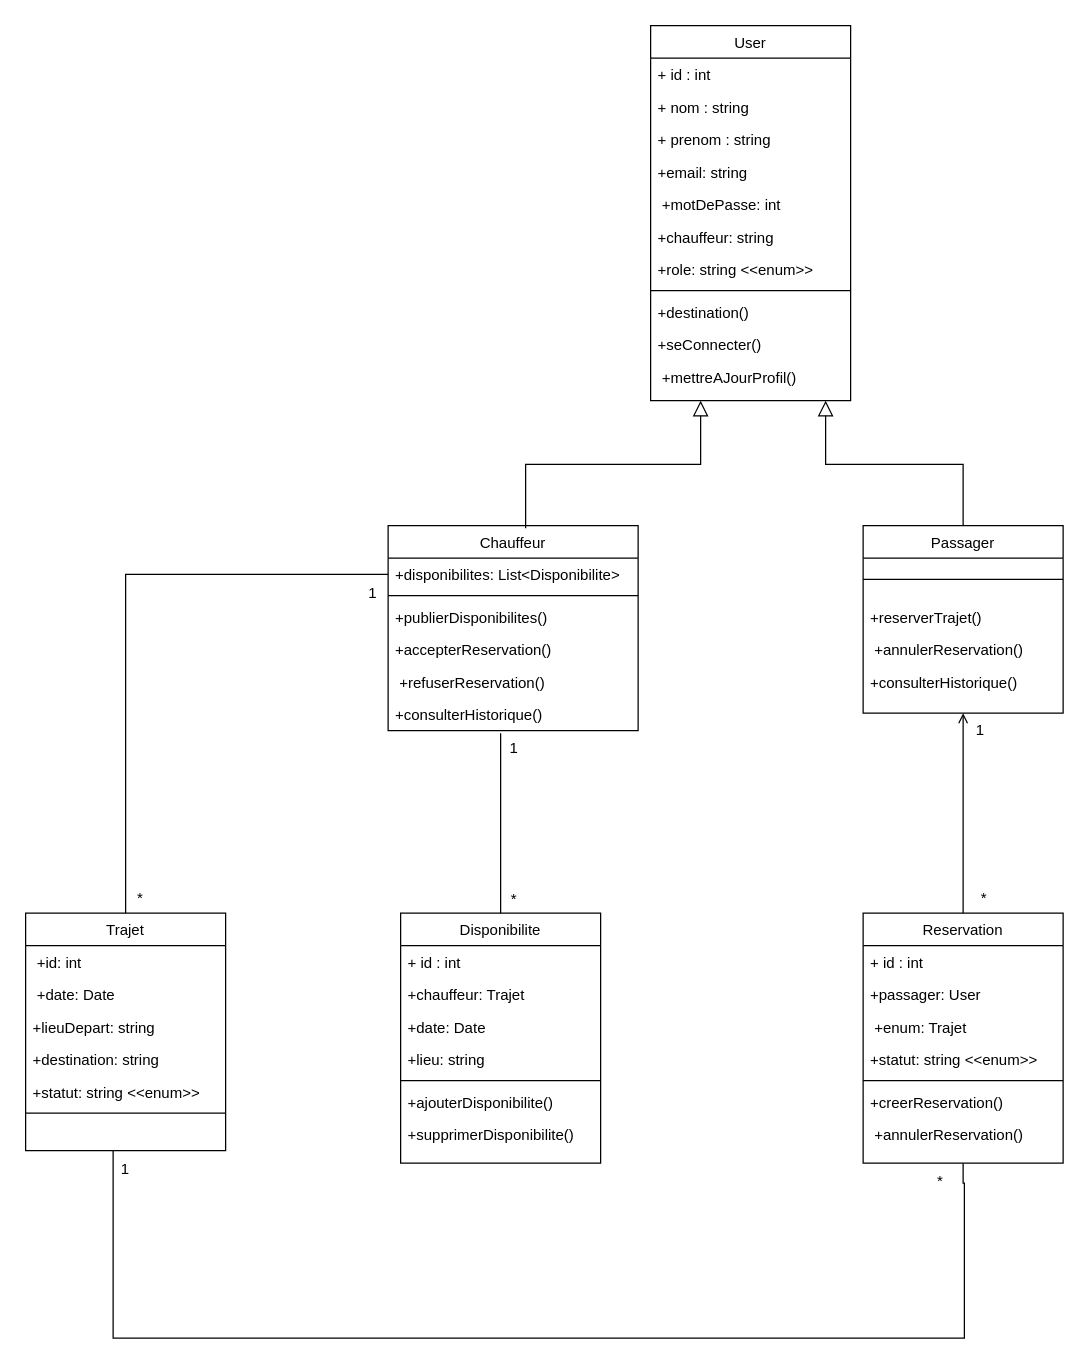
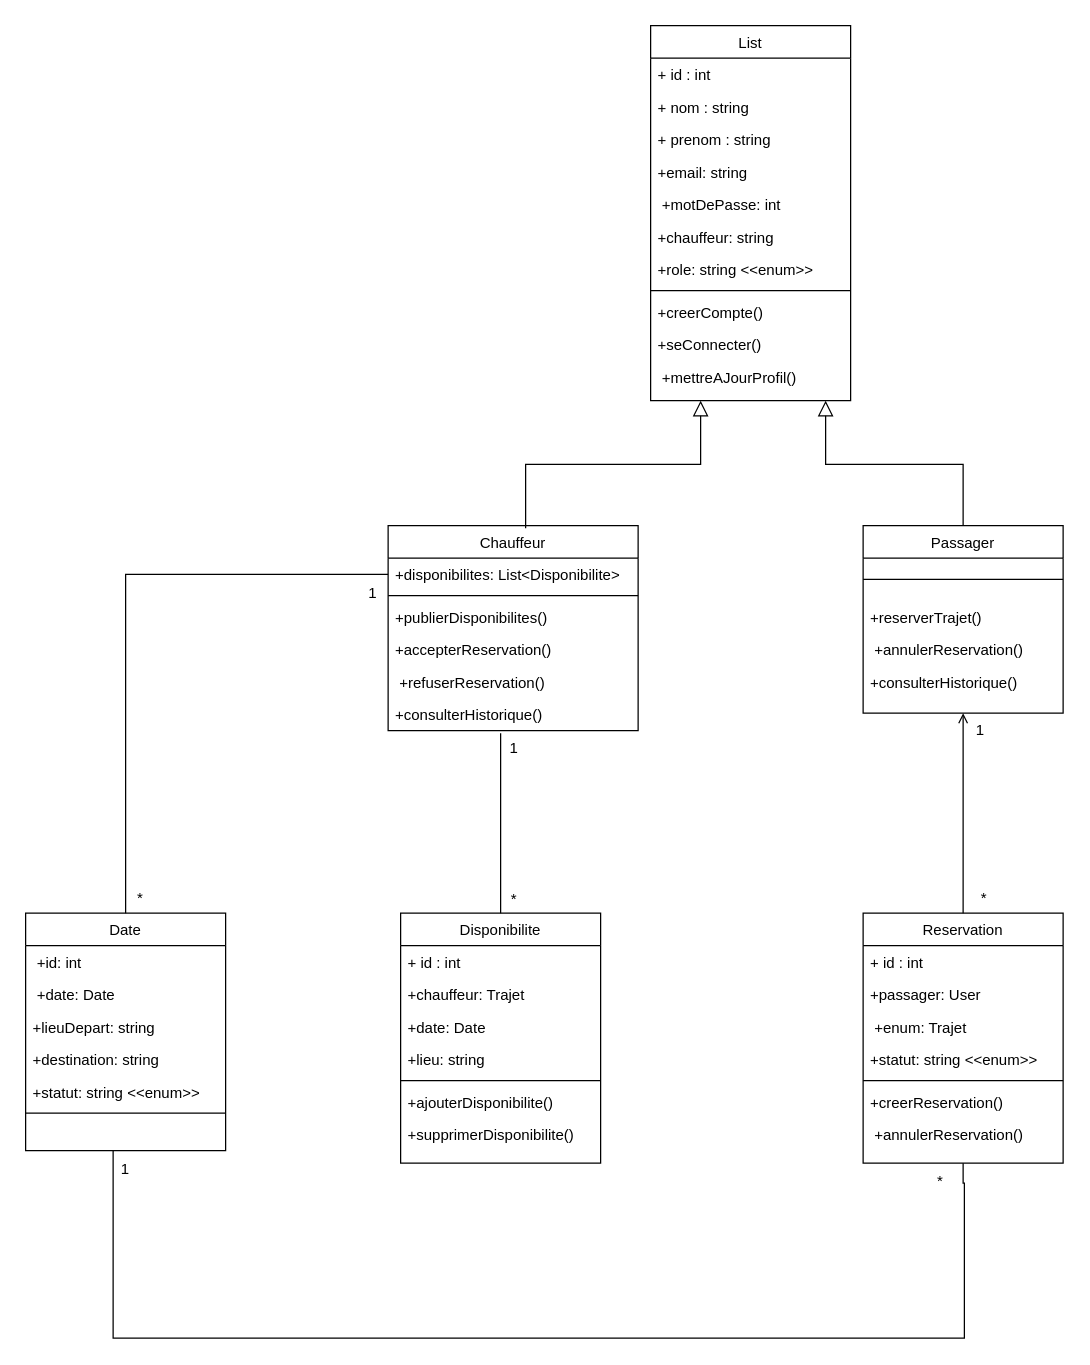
  <mxCell id="0" />
  <mxCell id="1" parent="0" />
  <mxCell id="2" value="" style="endArrow=block;endSize=10;endFill=0;shadow=0;strokeWidth=1;rounded=0;curved=0;edgeStyle=elbowEdgeStyle;elbow=vertical;" parent="1" edge="1"><mxGeometry width="160" relative="1" as="geometry"><mxPoint x="770" y="422" as="sourcePoint" /><mxPoint x="660" y="320" as="targetPoint" /></mxGeometry></mxCell>
- <mxCell id="3" value="User" style="swimlane;fontStyle=0;align=center;verticalAlign=top;childLayout=stackLayout;horizontal=1;startSize=26;horizontalStack=0;resizeParent=1;resizeLast=0;collapsible=1;marginBottom=0;rounded=0;shadow=0;strokeWidth=1;" parent="1" vertex="1"><mxGeometry x="520" y="20" width="160" height="300" as="geometry"><mxRectangle x="550" y="140" width="160" height="26" as="alternateBounds" /></mxGeometry></mxCell>
+ <mxCell id="3" value="List" style="swimlane;fontStyle=0;align=center;verticalAlign=top;childLayout=stackLayout;horizontal=1;startSize=26;horizontalStack=0;resizeParent=1;resizeLast=0;collapsible=1;marginBottom=0;rounded=0;shadow=0;strokeWidth=1;" parent="1" vertex="1"><mxGeometry x="520" y="20" width="160" height="300" as="geometry"><mxRectangle x="550" y="140" width="160" height="26" as="alternateBounds" /></mxGeometry></mxCell>
  <mxCell id="4" value="+ id : int" style="text;align=left;verticalAlign=top;spacingLeft=4;spacingRight=4;overflow=hidden;rotatable=0;points=[[0,0.5],[1,0.5]];portConstraint=eastwest;" parent="3" vertex="1"><mxGeometry y="26" width="160" height="26" as="geometry" /></mxCell>
  <mxCell id="5" value="+ nom : string" style="text;align=left;verticalAlign=top;spacingLeft=4;spacingRight=4;overflow=hidden;rotatable=0;points=[[0,0.5],[1,0.5]];portConstraint=eastwest;rounded=0;shadow=0;html=0;" parent="3" vertex="1"><mxGeometry y="52" width="160" height="26" as="geometry" /></mxCell>
  <mxCell id="6" value="+ prenom : string" style="text;align=left;verticalAlign=top;spacingLeft=4;spacingRight=4;overflow=hidden;rotatable=0;points=[[0,0.5],[1,0.5]];portConstraint=eastwest;rounded=0;shadow=0;html=0;" parent="3" vertex="1"><mxGeometry y="78" width="160" height="26" as="geometry" /></mxCell>
  <mxCell id="7" value="+email: string" style="text;align=left;verticalAlign=top;spacingLeft=4;spacingRight=4;overflow=hidden;rotatable=0;points=[[0,0.5],[1,0.5]];portConstraint=eastwest;rounded=0;shadow=0;html=0;" parent="3" vertex="1"><mxGeometry y="104" width="160" height="26" as="geometry" /></mxCell>
  <mxCell id="8" value=" +motDePasse: int" style="text;align=left;verticalAlign=top;spacingLeft=4;spacingRight=4;overflow=hidden;rotatable=0;points=[[0,0.5],[1,0.5]];portConstraint=eastwest;rounded=0;shadow=0;html=0;" parent="3" vertex="1"><mxGeometry y="130" width="160" height="26" as="geometry" /></mxCell>
  <mxCell id="9" value="+chauffeur: string" style="text;align=left;verticalAlign=top;spacingLeft=4;spacingRight=4;overflow=hidden;rotatable=0;points=[[0,0.5],[1,0.5]];portConstraint=eastwest;rounded=0;shadow=0;html=0;" vertex="1" parent="3"><mxGeometry y="156" width="160" height="26" as="geometry" /></mxCell>
  <mxCell id="10" value="+role: string &lt;&lt;enum&gt;&gt;" style="text;align=left;verticalAlign=top;spacingLeft=4;spacingRight=4;overflow=hidden;rotatable=0;points=[[0,0.5],[1,0.5]];portConstraint=eastwest;rounded=0;shadow=0;html=0;" vertex="1" parent="3"><mxGeometry y="182" width="160" height="26" as="geometry" /></mxCell>
  <mxCell id="11" value="" style="line;html=1;strokeWidth=1;align=left;verticalAlign=middle;spacingTop=-1;spacingLeft=3;spacingRight=3;rotatable=0;labelPosition=right;points=[];portConstraint=eastwest;" parent="3" vertex="1"><mxGeometry y="208" width="160" height="8" as="geometry" /></mxCell>
- <mxCell id="12" value="+destination()" style="text;align=left;verticalAlign=top;spacingLeft=4;spacingRight=4;overflow=hidden;rotatable=0;points=[[0,0.5],[1,0.5]];portConstraint=eastwest;" parent="3" vertex="1"><mxGeometry y="216" width="160" height="26" as="geometry" /></mxCell>
+ <mxCell id="12" value="+creerCompte()" style="text;align=left;verticalAlign=top;spacingLeft=4;spacingRight=4;overflow=hidden;rotatable=0;points=[[0,0.5],[1,0.5]];portConstraint=eastwest;" parent="3" vertex="1"><mxGeometry y="216" width="160" height="26" as="geometry" /></mxCell>
  <mxCell id="13" value="+seConnecter()" style="text;align=left;verticalAlign=top;spacingLeft=4;spacingRight=4;overflow=hidden;rotatable=0;points=[[0,0.5],[1,0.5]];portConstraint=eastwest;" parent="3" vertex="1"><mxGeometry y="242" width="160" height="26" as="geometry" /></mxCell>
  <mxCell id="14" value=" +mettreAJourProfil()" style="text;align=left;verticalAlign=top;spacingLeft=4;spacingRight=4;overflow=hidden;rotatable=0;points=[[0,0.5],[1,0.5]];portConstraint=eastwest;" vertex="1" parent="3"><mxGeometry y="268" width="160" height="26" as="geometry" /></mxCell>
  <mxCell id="15" value="Passager" style="swimlane;fontStyle=0;align=center;verticalAlign=top;childLayout=stackLayout;horizontal=1;startSize=26;horizontalStack=0;resizeParent=1;resizeLast=0;collapsible=1;marginBottom=0;rounded=0;shadow=0;strokeWidth=1;" vertex="1" parent="1"><mxGeometry x="690" y="420" width="160" height="150" as="geometry"><mxRectangle x="550" y="140" width="160" height="26" as="alternateBounds" /></mxGeometry></mxCell>
  <mxCell id="16" value="" style="line;html=1;strokeWidth=1;align=left;verticalAlign=middle;spacingTop=-1;spacingLeft=3;spacingRight=3;rotatable=0;labelPosition=right;points=[];portConstraint=eastwest;" vertex="1" parent="15"><mxGeometry y="26" width="160" height="34" as="geometry" /></mxCell>
  <mxCell id="17" value="+reserverTrajet()" style="text;align=left;verticalAlign=top;spacingLeft=4;spacingRight=4;overflow=hidden;rotatable=0;points=[[0,0.5],[1,0.5]];portConstraint=eastwest;" vertex="1" parent="15"><mxGeometry y="60" width="160" height="26" as="geometry" /></mxCell>
  <mxCell id="18" value=" +annulerReservation()" style="text;align=left;verticalAlign=top;spacingLeft=4;spacingRight=4;overflow=hidden;rotatable=0;points=[[0,0.5],[1,0.5]];portConstraint=eastwest;" vertex="1" parent="15"><mxGeometry y="86" width="160" height="26" as="geometry" /></mxCell>
  <mxCell id="19" value="+consulterHistorique()" style="text;align=left;verticalAlign=top;spacingLeft=4;spacingRight=4;overflow=hidden;rotatable=0;points=[[0,0.5],[1,0.5]];portConstraint=eastwest;" vertex="1" parent="15"><mxGeometry y="112" width="160" height="26" as="geometry" /></mxCell>
  <mxCell id="20" value="Chauffeur" style="swimlane;fontStyle=0;align=center;verticalAlign=top;childLayout=stackLayout;horizontal=1;startSize=26;horizontalStack=0;resizeParent=1;resizeLast=0;collapsible=1;marginBottom=0;rounded=0;shadow=0;strokeWidth=1;" vertex="1" parent="1"><mxGeometry x="310" y="420" width="200" height="164" as="geometry"><mxRectangle x="550" y="140" width="160" height="26" as="alternateBounds" /></mxGeometry></mxCell>
  <mxCell id="21" value="+disponibilites: List&lt;Disponibilite&gt;" style="text;align=left;verticalAlign=top;spacingLeft=4;spacingRight=4;overflow=hidden;rotatable=0;points=[[0,0.5],[1,0.5]];portConstraint=eastwest;" vertex="1" parent="20"><mxGeometry y="26" width="200" height="26" as="geometry" /></mxCell>
  <mxCell id="22" value="" style="line;html=1;strokeWidth=1;align=left;verticalAlign=middle;spacingTop=-1;spacingLeft=3;spacingRight=3;rotatable=0;labelPosition=right;points=[];portConstraint=eastwest;" vertex="1" parent="20"><mxGeometry y="52" width="200" height="8" as="geometry" /></mxCell>
  <mxCell id="23" value="+publierDisponibilites()" style="text;align=left;verticalAlign=top;spacingLeft=4;spacingRight=4;overflow=hidden;rotatable=0;points=[[0,0.5],[1,0.5]];portConstraint=eastwest;" vertex="1" parent="20"><mxGeometry y="60" width="200" height="26" as="geometry" /></mxCell>
  <mxCell id="24" value="+accepterReservation()" style="text;align=left;verticalAlign=top;spacingLeft=4;spacingRight=4;overflow=hidden;rotatable=0;points=[[0,0.5],[1,0.5]];portConstraint=eastwest;" vertex="1" parent="20"><mxGeometry y="86" width="200" height="26" as="geometry" /></mxCell>
  <mxCell id="25" value=" +refuserReservation()" style="text;align=left;verticalAlign=top;spacingLeft=4;spacingRight=4;overflow=hidden;rotatable=0;points=[[0,0.5],[1,0.5]];portConstraint=eastwest;" vertex="1" parent="20"><mxGeometry y="112" width="200" height="26" as="geometry" /></mxCell>
  <mxCell id="26" value="+consulterHistorique()" style="text;align=left;verticalAlign=top;spacingLeft=4;spacingRight=4;overflow=hidden;rotatable=0;points=[[0,0.5],[1,0.5]];portConstraint=eastwest;" vertex="1" parent="20"><mxGeometry y="138" width="200" height="26" as="geometry" /></mxCell>
- <mxCell id="27" value="Trajet" style="swimlane;fontStyle=0;align=center;verticalAlign=top;childLayout=stackLayout;horizontal=1;startSize=26;horizontalStack=0;resizeParent=1;resizeLast=0;collapsible=1;marginBottom=0;rounded=0;shadow=0;strokeWidth=1;" vertex="1" parent="1"><mxGeometry x="20" y="730" width="160" height="190" as="geometry"><mxRectangle x="550" y="140" width="160" height="26" as="alternateBounds" /></mxGeometry></mxCell>
+ <mxCell id="27" value="Date" style="swimlane;fontStyle=0;align=center;verticalAlign=top;childLayout=stackLayout;horizontal=1;startSize=26;horizontalStack=0;resizeParent=1;resizeLast=0;collapsible=1;marginBottom=0;rounded=0;shadow=0;strokeWidth=1;" vertex="1" parent="1"><mxGeometry x="20" y="730" width="160" height="190" as="geometry"><mxRectangle x="550" y="140" width="160" height="26" as="alternateBounds" /></mxGeometry></mxCell>
  <mxCell id="28" value=" +id: int" style="text;align=left;verticalAlign=top;spacingLeft=4;spacingRight=4;overflow=hidden;rotatable=0;points=[[0,0.5],[1,0.5]];portConstraint=eastwest;" vertex="1" parent="27"><mxGeometry y="26" width="160" height="26" as="geometry" /></mxCell>
  <mxCell id="29" value=" +date: Date" style="text;align=left;verticalAlign=top;spacingLeft=4;spacingRight=4;overflow=hidden;rotatable=0;points=[[0,0.5],[1,0.5]];portConstraint=eastwest;rounded=0;shadow=0;html=0;" vertex="1" parent="27"><mxGeometry y="52" width="160" height="26" as="geometry" /></mxCell>
  <mxCell id="30" value="+lieuDepart: string" style="text;align=left;verticalAlign=top;spacingLeft=4;spacingRight=4;overflow=hidden;rotatable=0;points=[[0,0.5],[1,0.5]];portConstraint=eastwest;rounded=0;shadow=0;html=0;" vertex="1" parent="27"><mxGeometry y="78" width="160" height="26" as="geometry" /></mxCell>
  <mxCell id="31" value="+destination: string" style="text;align=left;verticalAlign=top;spacingLeft=4;spacingRight=4;overflow=hidden;rotatable=0;points=[[0,0.5],[1,0.5]];portConstraint=eastwest;rounded=0;shadow=0;html=0;" vertex="1" parent="27"><mxGeometry y="104" width="160" height="26" as="geometry" /></mxCell>
  <mxCell id="32" value="+statut: string &lt;&lt;enum&gt;&gt;" style="text;align=left;verticalAlign=top;spacingLeft=4;spacingRight=4;overflow=hidden;rotatable=0;points=[[0,0.5],[1,0.5]];portConstraint=eastwest;rounded=0;shadow=0;html=0;" vertex="1" parent="27"><mxGeometry y="130" width="160" height="26" as="geometry" /></mxCell>
  <mxCell id="33" value="" style="line;html=1;strokeWidth=1;align=left;verticalAlign=middle;spacingTop=-1;spacingLeft=3;spacingRight=3;rotatable=0;labelPosition=right;points=[];portConstraint=eastwest;" vertex="1" parent="27"><mxGeometry y="156" width="160" height="8" as="geometry" /></mxCell>
  <mxCell id="34" value="Reservation" style="swimlane;fontStyle=0;align=center;verticalAlign=top;childLayout=stackLayout;horizontal=1;startSize=26;horizontalStack=0;resizeParent=1;resizeLast=0;collapsible=1;marginBottom=0;rounded=0;shadow=0;strokeWidth=1;" vertex="1" parent="1"><mxGeometry x="690" y="730" width="160" height="200" as="geometry"><mxRectangle x="550" y="140" width="160" height="26" as="alternateBounds" /></mxGeometry></mxCell>
  <mxCell id="35" value="+ id : int" style="text;align=left;verticalAlign=top;spacingLeft=4;spacingRight=4;overflow=hidden;rotatable=0;points=[[0,0.5],[1,0.5]];portConstraint=eastwest;" vertex="1" parent="34"><mxGeometry y="26" width="160" height="26" as="geometry" /></mxCell>
  <mxCell id="36" value="+passager: User" style="text;align=left;verticalAlign=top;spacingLeft=4;spacingRight=4;overflow=hidden;rotatable=0;points=[[0,0.5],[1,0.5]];portConstraint=eastwest;rounded=0;shadow=0;html=0;" vertex="1" parent="34"><mxGeometry y="52" width="160" height="26" as="geometry" /></mxCell>
  <mxCell id="37" value=" +enum: Trajet" style="text;align=left;verticalAlign=top;spacingLeft=4;spacingRight=4;overflow=hidden;rotatable=0;points=[[0,0.5],[1,0.5]];portConstraint=eastwest;rounded=0;shadow=0;html=0;" vertex="1" parent="34"><mxGeometry y="78" width="160" height="26" as="geometry" /></mxCell>
  <mxCell id="38" value="+statut: string &lt;&lt;enum&gt;&gt;" style="text;align=left;verticalAlign=top;spacingLeft=4;spacingRight=4;overflow=hidden;rotatable=0;points=[[0,0.5],[1,0.5]];portConstraint=eastwest;rounded=0;shadow=0;html=0;" vertex="1" parent="34"><mxGeometry y="104" width="160" height="26" as="geometry" /></mxCell>
  <mxCell id="39" value="" style="line;html=1;strokeWidth=1;align=left;verticalAlign=middle;spacingTop=-1;spacingLeft=3;spacingRight=3;rotatable=0;labelPosition=right;points=[];portConstraint=eastwest;" vertex="1" parent="34"><mxGeometry y="130" width="160" height="8" as="geometry" /></mxCell>
  <mxCell id="40" value="+creerReservation()" style="text;align=left;verticalAlign=top;spacingLeft=4;spacingRight=4;overflow=hidden;rotatable=0;points=[[0,0.5],[1,0.5]];portConstraint=eastwest;" vertex="1" parent="34"><mxGeometry y="138" width="160" height="26" as="geometry" /></mxCell>
  <mxCell id="41" value=" +annulerReservation()" style="text;align=left;verticalAlign=top;spacingLeft=4;spacingRight=4;overflow=hidden;rotatable=0;points=[[0,0.5],[1,0.5]];portConstraint=eastwest;" vertex="1" parent="34"><mxGeometry y="164" width="160" height="26" as="geometry" /></mxCell>
  <mxCell id="42" value="Disponibilite" style="swimlane;fontStyle=0;align=center;verticalAlign=top;childLayout=stackLayout;horizontal=1;startSize=26;horizontalStack=0;resizeParent=1;resizeLast=0;collapsible=1;marginBottom=0;rounded=0;shadow=0;strokeWidth=1;" vertex="1" parent="1"><mxGeometry x="320" y="730" width="160" height="200" as="geometry"><mxRectangle x="550" y="140" width="160" height="26" as="alternateBounds" /></mxGeometry></mxCell>
  <mxCell id="43" value="+ id : int" style="text;align=left;verticalAlign=top;spacingLeft=4;spacingRight=4;overflow=hidden;rotatable=0;points=[[0,0.5],[1,0.5]];portConstraint=eastwest;" vertex="1" parent="42"><mxGeometry y="26" width="160" height="26" as="geometry" /></mxCell>
  <mxCell id="44" value="+chauffeur: Trajet" style="text;align=left;verticalAlign=top;spacingLeft=4;spacingRight=4;overflow=hidden;rotatable=0;points=[[0,0.5],[1,0.5]];portConstraint=eastwest;rounded=0;shadow=0;html=0;" vertex="1" parent="42"><mxGeometry y="52" width="160" height="26" as="geometry" /></mxCell>
  <mxCell id="45" value="+date: Date" style="text;align=left;verticalAlign=top;spacingLeft=4;spacingRight=4;overflow=hidden;rotatable=0;points=[[0,0.5],[1,0.5]];portConstraint=eastwest;rounded=0;shadow=0;html=0;" vertex="1" parent="42"><mxGeometry y="78" width="160" height="26" as="geometry" /></mxCell>
  <mxCell id="46" value="+lieu: string" style="text;align=left;verticalAlign=top;spacingLeft=4;spacingRight=4;overflow=hidden;rotatable=0;points=[[0,0.5],[1,0.5]];portConstraint=eastwest;rounded=0;shadow=0;html=0;" vertex="1" parent="42"><mxGeometry y="104" width="160" height="26" as="geometry" /></mxCell>
  <mxCell id="47" value="" style="line;html=1;strokeWidth=1;align=left;verticalAlign=middle;spacingTop=-1;spacingLeft=3;spacingRight=3;rotatable=0;labelPosition=right;points=[];portConstraint=eastwest;" vertex="1" parent="42"><mxGeometry y="130" width="160" height="8" as="geometry" /></mxCell>
  <mxCell id="48" value="+ajouterDisponibilite()" style="text;align=left;verticalAlign=top;spacingLeft=4;spacingRight=4;overflow=hidden;rotatable=0;points=[[0,0.5],[1,0.5]];portConstraint=eastwest;" vertex="1" parent="42"><mxGeometry y="138" width="160" height="26" as="geometry" /></mxCell>
  <mxCell id="49" value="+supprimerDisponibilite()" style="text;align=left;verticalAlign=top;spacingLeft=4;spacingRight=4;overflow=hidden;rotatable=0;points=[[0,0.5],[1,0.5]];portConstraint=eastwest;" vertex="1" parent="42"><mxGeometry y="164" width="160" height="26" as="geometry" /></mxCell>
  <mxCell id="50" value="" style="endArrow=block;endSize=10;endFill=0;shadow=0;strokeWidth=1;rounded=0;curved=0;edgeStyle=elbowEdgeStyle;elbow=vertical;entryX=0.25;entryY=1;entryDx=0;entryDy=0;" edge="1" parent="1" target="3"><mxGeometry width="160" relative="1" as="geometry"><mxPoint x="420" y="422" as="sourcePoint" /><mxPoint x="310" y="320" as="targetPoint" /></mxGeometry></mxCell>
  <mxCell id="51" value="" style="endArrow=open;html=1;rounded=0;entryX=0.5;entryY=1;entryDx=0;entryDy=0;exitX=0.5;exitY=0;exitDx=0;exitDy=0;" edge="1" parent="1" source="34" target="15"><mxGeometry width="50" height="50" relative="1" as="geometry"><mxPoint x="580" y="610" as="sourcePoint" /><mxPoint x="630" y="560" as="targetPoint" /></mxGeometry></mxCell>
  <mxCell id="52" value="1" style="text;html=1;align=center;verticalAlign=middle;whiteSpace=wrap;rounded=0;" vertex="1" parent="1"><mxGeometry x="754" y="569" width="60" height="30" as="geometry" /></mxCell>
  <mxCell id="53" value="*" style="text;html=1;align=center;verticalAlign=middle;whiteSpace=wrap;rounded=0;" vertex="1" parent="1"><mxGeometry x="757" y="703" width="60" height="30" as="geometry" /></mxCell>
  <mxCell id="54" value="" style="endArrow=none;html=1;rounded=0;" edge="1" parent="1"><mxGeometry width="50" height="50" relative="1" as="geometry"><mxPoint x="400" y="730" as="sourcePoint" /><mxPoint x="400" y="586" as="targetPoint" /></mxGeometry></mxCell>
  <mxCell id="55" value="1" style="text;html=1;align=center;verticalAlign=middle;whiteSpace=wrap;rounded=0;" vertex="1" parent="1"><mxGeometry x="381" y="583" width="60" height="30" as="geometry" /></mxCell>
  <mxCell id="56" value="*" style="text;html=1;align=center;verticalAlign=middle;whiteSpace=wrap;rounded=0;" vertex="1" parent="1"><mxGeometry x="381" y="704" width="60" height="30" as="geometry" /></mxCell>
  <mxCell id="57" value="" style="endArrow=none;html=1;rounded=0;exitX=0.5;exitY=0;exitDx=0;exitDy=0;edgeStyle=orthogonalEdgeStyle;entryX=0;entryY=0.5;entryDx=0;entryDy=0;" edge="1" parent="1" source="27" target="21"><mxGeometry width="50" height="50" relative="1" as="geometry"><mxPoint x="210" y="727" as="sourcePoint" /><mxPoint x="210" y="583" as="targetPoint" /></mxGeometry></mxCell>
  <mxCell id="58" value="1" style="text;html=1;align=center;verticalAlign=middle;whiteSpace=wrap;rounded=0;" vertex="1" parent="1"><mxGeometry x="268" y="459" width="60" height="30" as="geometry" /></mxCell>
  <mxCell id="59" value="*" style="text;html=1;align=center;verticalAlign=middle;whiteSpace=wrap;rounded=0;" vertex="1" parent="1"><mxGeometry x="82" y="703" width="60" height="30" as="geometry" /></mxCell>
  <mxCell id="60" value="" style="endArrow=none;html=1;rounded=0;edgeStyle=orthogonalEdgeStyle;entryX=0.5;entryY=1;entryDx=0;entryDy=0;" edge="1" parent="1" target="34"><mxGeometry width="50" height="50" relative="1" as="geometry"><mxPoint x="90" y="920" as="sourcePoint" /><mxPoint x="770" y="945.714" as="targetPoint" /><Array as="points"><mxPoint x="90" y="1070" /><mxPoint x="771" y="1070" /><mxPoint x="771" y="946" /></Array></mxGeometry></mxCell>
  <mxCell id="61" value="1" style="text;html=1;align=center;verticalAlign=middle;whiteSpace=wrap;rounded=0;" vertex="1" parent="1"><mxGeometry x="70" y="920" width="60" height="30" as="geometry" /></mxCell>
  <mxCell id="62" value="*" style="text;html=1;align=center;verticalAlign=middle;whiteSpace=wrap;rounded=0;" vertex="1" parent="1"><mxGeometry x="722" y="930" width="60" height="30" as="geometry" /></mxCell>
